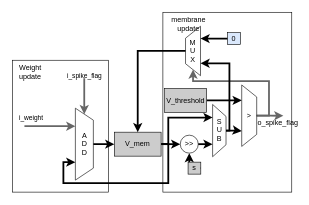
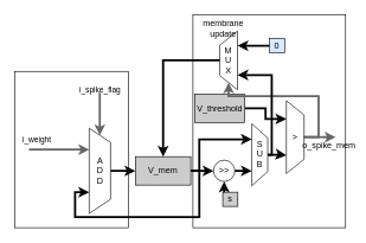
  <mxCell id="0" />
  <mxCell id="1" parent="0" />
  <mxCell id="2" value="" style="rounded=0;whiteSpace=wrap;html=1;fillColor=none;" vertex="1" parent="1"><mxGeometry x="271" y="20" width="215" height="300" as="geometry" /></mxCell>
  <mxCell id="3" value="" style="rounded=0;whiteSpace=wrap;html=1;fillColor=none;" vertex="1" parent="1"><mxGeometry x="20" y="100" width="160" height="220" as="geometry" /></mxCell>
  <mxCell id="4" style="edgeStyle=orthogonalEdgeStyle;rounded=0;orthogonalLoop=1;jettySize=auto;html=1;entryX=0;entryY=0.5;entryDx=0;entryDy=0;strokeColor=#000000;strokeWidth=3;" edge="1" parent="1" source="5" target="12"><mxGeometry relative="1" as="geometry" /></mxCell>
  <mxCell id="5" value="" style="shape=trapezoid;perimeter=trapezoidPerimeter;whiteSpace=wrap;html=1;fixedSize=1;rotation=90;fillColor=none;" vertex="1" parent="1"><mxGeometry x="80" y="225" width="120" height="30" as="geometry" /></mxCell>
  <mxCell id="6" value="&lt;div&gt;A&lt;/div&gt;&lt;div&gt;D&lt;/div&gt;&lt;div&gt;D&lt;br&gt;&lt;/div&gt;" style="text;html=1;align=center;verticalAlign=middle;whiteSpace=wrap;rounded=0;" vertex="1" parent="1"><mxGeometry x="132.5" y="225" width="15" height="30" as="geometry" /></mxCell>
  <mxCell id="7" style="edgeStyle=orthogonalEdgeStyle;rounded=0;orthogonalLoop=1;jettySize=auto;html=1;exitX=1;exitY=0.5;exitDx=0;exitDy=0;entryX=0.75;entryY=1;entryDx=0;entryDy=0;strokeWidth=3;" edge="1" parent="1" source="8" target="33"><mxGeometry relative="1" as="geometry" /></mxCell>
  <mxCell id="8" value="&amp;gt;&amp;gt;" style="ellipse;whiteSpace=wrap;html=1;aspect=fixed;fillColor=none;" vertex="1" parent="1"><mxGeometry x="300" y="225" width="30" height="30" as="geometry" /></mxCell>
  <mxCell id="9" style="edgeStyle=orthogonalEdgeStyle;rounded=0;orthogonalLoop=1;jettySize=auto;html=1;exitX=1;exitY=0.5;exitDx=0;exitDy=0;entryX=0.75;entryY=1;entryDx=0;entryDy=0;strokeColor=#000000;strokeWidth=3;" edge="1" parent="1" source="12" target="5"><mxGeometry relative="1" as="geometry"><Array as="points"><mxPoint x="280" y="240" /><mxPoint x="280" y="305" /><mxPoint x="105" y="305" /><mxPoint x="105" y="270" /></Array></mxGeometry></mxCell>
  <mxCell id="10" style="edgeStyle=orthogonalEdgeStyle;rounded=0;orthogonalLoop=1;jettySize=auto;html=1;exitX=1;exitY=0.5;exitDx=0;exitDy=0;entryX=0;entryY=0.5;entryDx=0;entryDy=0;strokeWidth=3;" edge="1" parent="1" source="12" target="8"><mxGeometry relative="1" as="geometry" /></mxCell>
  <mxCell id="11" style="edgeStyle=orthogonalEdgeStyle;rounded=0;orthogonalLoop=1;jettySize=auto;html=1;exitX=1;exitY=0.5;exitDx=0;exitDy=0;entryX=0.25;entryY=1;entryDx=0;entryDy=0;strokeWidth=3;" edge="1" parent="1" source="12" target="33"><mxGeometry relative="1" as="geometry"><Array as="points"><mxPoint x="280" y="240" /><mxPoint x="280" y="196" /></Array></mxGeometry></mxCell>
  <mxCell id="12" value="V_mem" style="rounded=0;whiteSpace=wrap;html=1;fillColor=#CCCCCC;" vertex="1" parent="1"><mxGeometry x="190" y="220" width="78" height="40" as="geometry" /></mxCell>
  <mxCell id="13" value="" style="endArrow=classic;html=1;rounded=0;entryX=0.25;entryY=1;entryDx=0;entryDy=0;fillColor=#d5e8d4;strokeColor=#666666;strokeWidth=3;" edge="1" parent="1" target="5"><mxGeometry width="50" height="50" relative="1" as="geometry"><mxPoint x="40" y="210" as="sourcePoint" /><mxPoint x="70" y="195" as="targetPoint" /></mxGeometry></mxCell>
  <mxCell id="14" value="i_weight" style="edgeLabel;html=1;align=center;verticalAlign=middle;resizable=0;points=[];labelBackgroundColor=none;" vertex="1" connectable="0" parent="13"><mxGeometry x="-0.741" y="-2" relative="1" as="geometry"><mxPoint x="-1" y="-17" as="offset" /></mxGeometry></mxCell>
  <mxCell id="15" value="" style="endArrow=classic;html=1;rounded=0;strokeColor=#666666;strokeWidth=3;" edge="1" parent="1"><mxGeometry width="50" height="50" relative="1" as="geometry"><mxPoint x="139.8" y="130" as="sourcePoint" /><mxPoint x="139.8" y="190" as="targetPoint" /></mxGeometry></mxCell>
  <mxCell id="16" value="i_spike_flag" style="edgeLabel;html=1;align=center;verticalAlign=middle;resizable=0;points=[];labelBackgroundColor=none;" vertex="1" connectable="0" parent="15"><mxGeometry x="-0.627" y="-1" relative="1" as="geometry"><mxPoint x="1" y="-16" as="offset" /></mxGeometry></mxCell>
  <mxCell id="17" style="edgeStyle=orthogonalEdgeStyle;rounded=0;orthogonalLoop=1;jettySize=auto;html=1;exitX=1;exitY=0.5;exitDx=0;exitDy=0;entryX=0.5;entryY=1;entryDx=0;entryDy=0;strokeColor=#000000;strokeWidth=3;" edge="1" parent="1" source="18" target="8"><mxGeometry relative="1" as="geometry" /></mxCell>
  <mxCell id="18" value="s" style="rounded=0;whiteSpace=wrap;html=1;fillColor=#CCCCCC;" vertex="1" parent="1"><mxGeometry x="313" y="270" width="21.25" height="20" as="geometry" /></mxCell>
  <mxCell id="19" style="edgeStyle=orthogonalEdgeStyle;rounded=0;orthogonalLoop=1;jettySize=auto;html=1;exitX=1;exitY=0.5;exitDx=0;exitDy=0;entryX=0.25;entryY=1;entryDx=0;entryDy=0;strokeWidth=3;" edge="1" parent="1" source="20" target="23"><mxGeometry relative="1" as="geometry" /></mxCell>
- <mxCell id="20" value="V_threshold" style="rounded=0;whiteSpace=wrap;html=1;fillColor=#CCCCCC;" vertex="1" parent="1"><mxGeometry x="274" y="147" width="70" height="40" as="geometry" /></mxCell>
+ <mxCell id="20" value="V_threshold" style="rounded=0;whiteSpace=wrap;html=1;fillColor=#CCCCCC;" vertex="1" parent="1"><mxGeometry x="274" y="132" width="70" height="40" as="geometry" /></mxCell>
  <mxCell id="21" style="edgeStyle=orthogonalEdgeStyle;rounded=0;orthogonalLoop=1;jettySize=auto;html=1;exitX=0.5;exitY=0;exitDx=0;exitDy=0;entryX=0;entryY=0.5;entryDx=0;entryDy=0;strokeColor=#666666;strokeWidth=3;" edge="1" parent="1" source="23" target="26"><mxGeometry relative="1" as="geometry"><Array as="points"><mxPoint x="448" y="193" /><mxPoint x="448" y="135" /><mxPoint x="321" y="135" /></Array></mxGeometry></mxCell>
  <mxCell id="22" style="edgeStyle=orthogonalEdgeStyle;rounded=0;orthogonalLoop=1;jettySize=auto;html=1;exitX=0.5;exitY=0;exitDx=0;exitDy=0;strokeWidth=3;strokeColor=#666666;" edge="1" parent="1" source="23"><mxGeometry relative="1" as="geometry"><mxPoint x="472" y="192.667" as="targetPoint" /></mxGeometry></mxCell>
  <mxCell id="23" value="" style="shape=trapezoid;perimeter=trapezoidPerimeter;whiteSpace=wrap;html=1;fixedSize=1;rotation=90;fillColor=none;" vertex="1" parent="1"><mxGeometry x="363.75" y="180" width="102.5" height="25" as="geometry" /></mxCell>
  <mxCell id="24" value="&amp;gt;" style="text;html=1;align=center;verticalAlign=middle;whiteSpace=wrap;rounded=0;" vertex="1" parent="1"><mxGeometry x="409" y="177.5" width="12" height="30" as="geometry" /></mxCell>
  <mxCell id="25" style="edgeStyle=orthogonalEdgeStyle;rounded=0;orthogonalLoop=1;jettySize=auto;html=1;exitX=0.5;exitY=0;exitDx=0;exitDy=0;entryX=0.5;entryY=0;entryDx=0;entryDy=0;strokeColor=#000000;strokeWidth=3;" edge="1" parent="1" source="26" target="12"><mxGeometry relative="1" as="geometry" /></mxCell>
  <mxCell id="26" value="" style="shape=trapezoid;perimeter=trapezoidPerimeter;whiteSpace=wrap;html=1;fixedSize=1;rotation=-90;fillColor=none;" vertex="1" parent="1"><mxGeometry x="280" y="72" width="82.5" height="25" as="geometry" /></mxCell>
  <mxCell id="27" value="&lt;div&gt;M&lt;/div&gt;&lt;div&gt;U&lt;/div&gt;&lt;div&gt;X&lt;/div&gt;" style="text;html=1;align=center;verticalAlign=middle;whiteSpace=wrap;rounded=0;" vertex="1" parent="1"><mxGeometry x="314.38" y="70" width="13.75" height="30" as="geometry" /></mxCell>
- <mxCell id="28" value="o_spike_flag" style="text;html=1;align=center;verticalAlign=middle;whiteSpace=wrap;rounded=0;" vertex="1" parent="1"><mxGeometry x="433" y="190" width="60" height="30" as="geometry" /></mxCell>
- <mxCell id="29" value="Weight update" style="text;html=1;align=center;verticalAlign=middle;whiteSpace=wrap;rounded=0;" vertex="1" parent="1"><mxGeometry x="20" y="105" width="60" height="30" as="geometry" /></mxCell>
+ <mxCell id="28" value="o_spike_mem" style="text;html=1;align=center;verticalAlign=middle;whiteSpace=wrap;rounded=0;" vertex="1" parent="1"><mxGeometry x="433" y="190" width="60" height="30" as="geometry" /></mxCell>
  <mxCell id="30" value="membrane update" style="text;html=1;align=center;verticalAlign=middle;whiteSpace=wrap;rounded=0;" vertex="1" parent="1"><mxGeometry x="284" y="25" width="60" height="30" as="geometry" /></mxCell>
  <mxCell id="31" style="edgeStyle=orthogonalEdgeStyle;rounded=0;orthogonalLoop=1;jettySize=auto;html=1;entryX=0.75;entryY=1;entryDx=0;entryDy=0;strokeWidth=3;" edge="1" parent="1" source="33" target="23"><mxGeometry relative="1" as="geometry" /></mxCell>
  <mxCell id="32" style="edgeStyle=orthogonalEdgeStyle;rounded=0;orthogonalLoop=1;jettySize=auto;html=1;exitX=0.5;exitY=0;exitDx=0;exitDy=0;entryX=0.25;entryY=1;entryDx=0;entryDy=0;strokeWidth=3;" edge="1" parent="1" source="33" target="26"><mxGeometry relative="1" as="geometry"><Array as="points"><mxPoint x="382" y="217" /><mxPoint x="382" y="105" /></Array></mxGeometry></mxCell>
  <mxCell id="33" value="" style="shape=trapezoid;perimeter=trapezoidPerimeter;whiteSpace=wrap;html=1;fixedSize=1;rotation=90;fillColor=none;" vertex="1" parent="1"><mxGeometry x="321.5" y="206.19" width="87.25" height="22.38" as="geometry" /></mxCell>
  <mxCell id="34" value="&lt;div&gt;S&lt;/div&gt;&lt;div&gt;U&lt;/div&gt;&lt;div&gt;B&lt;/div&gt;" style="text;html=1;align=center;verticalAlign=middle;whiteSpace=wrap;rounded=0;" vertex="1" parent="1"><mxGeometry x="357.63" y="202.38" width="15" height="30" as="geometry" /></mxCell>
  <mxCell id="35" style="edgeStyle=orthogonalEdgeStyle;rounded=0;orthogonalLoop=1;jettySize=auto;html=1;exitX=0;exitY=0.5;exitDx=0;exitDy=0;entryX=0.75;entryY=1;entryDx=0;entryDy=0;strokeWidth=3;" edge="1" parent="1" source="36" target="26"><mxGeometry relative="1" as="geometry" /></mxCell>
  <mxCell id="36" value="0" style="rounded=0;whiteSpace=wrap;html=1;fillColor=#dae8fc;" vertex="1" parent="1"><mxGeometry x="379" y="54" width="21.25" height="20" as="geometry" /></mxCell>
